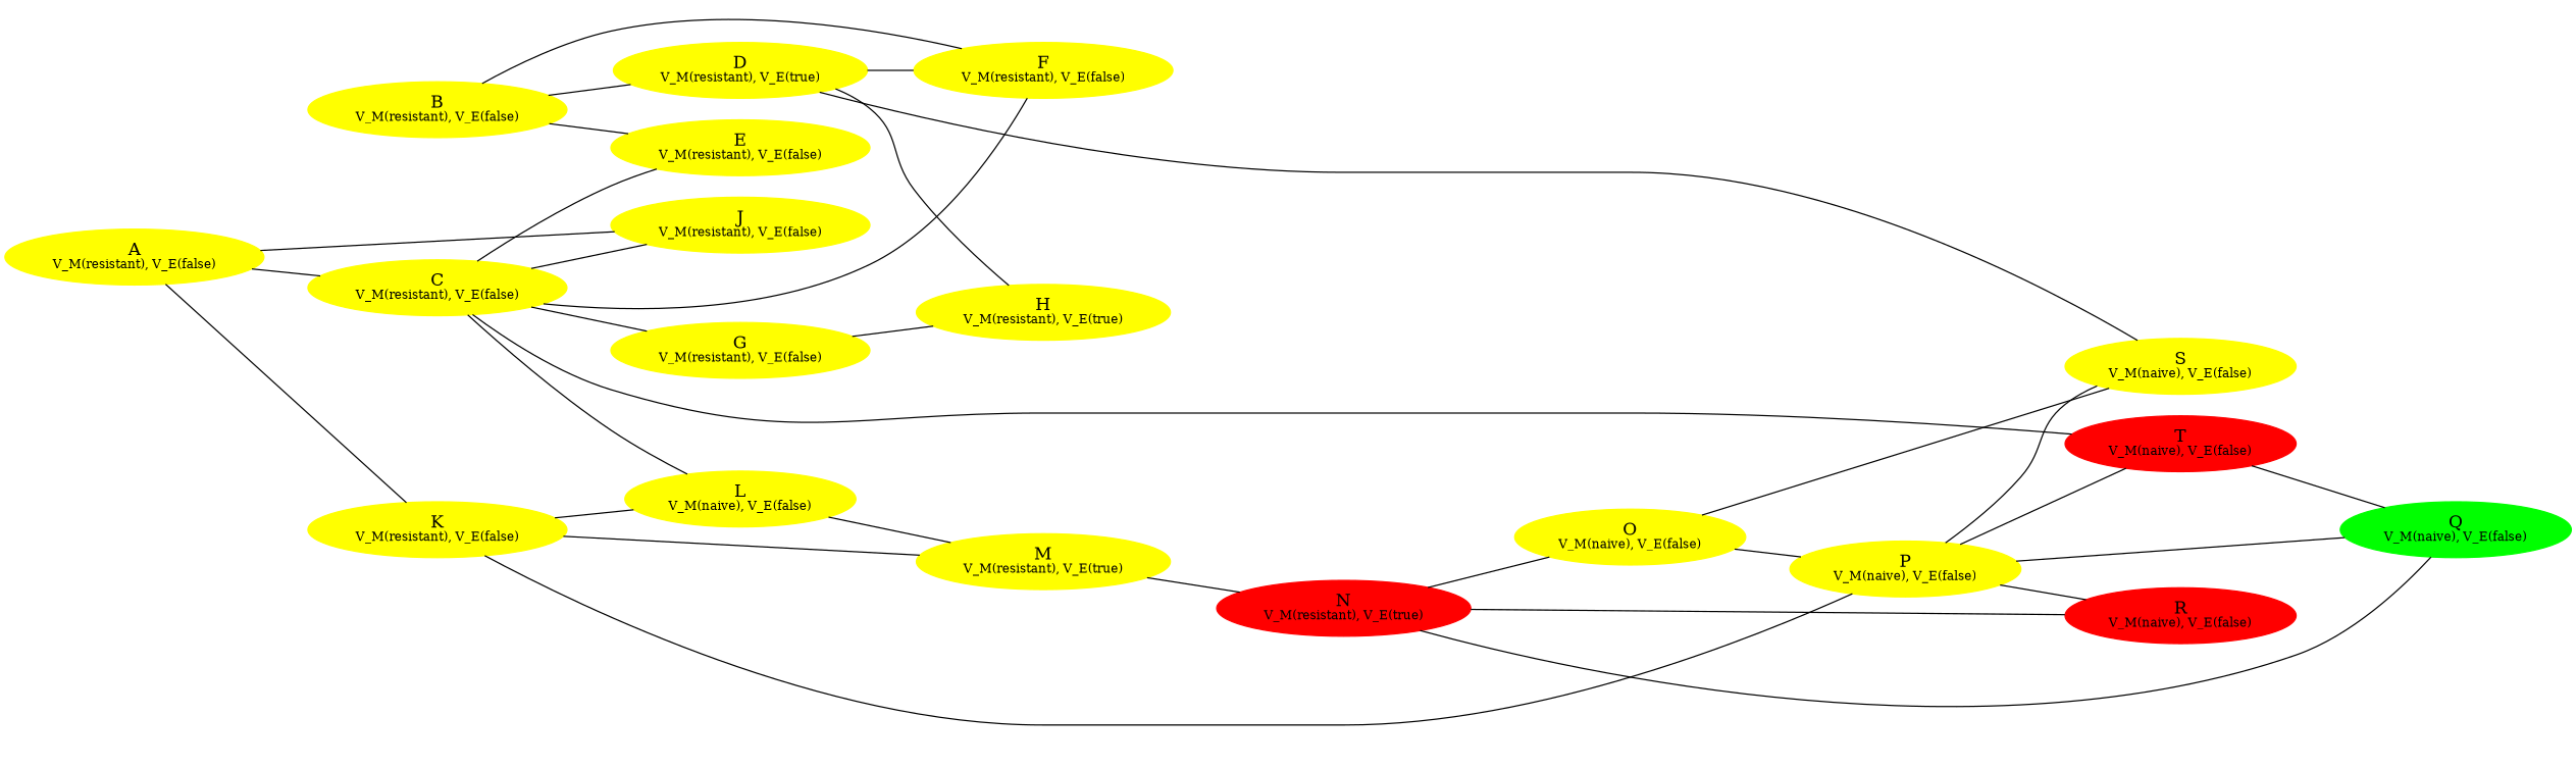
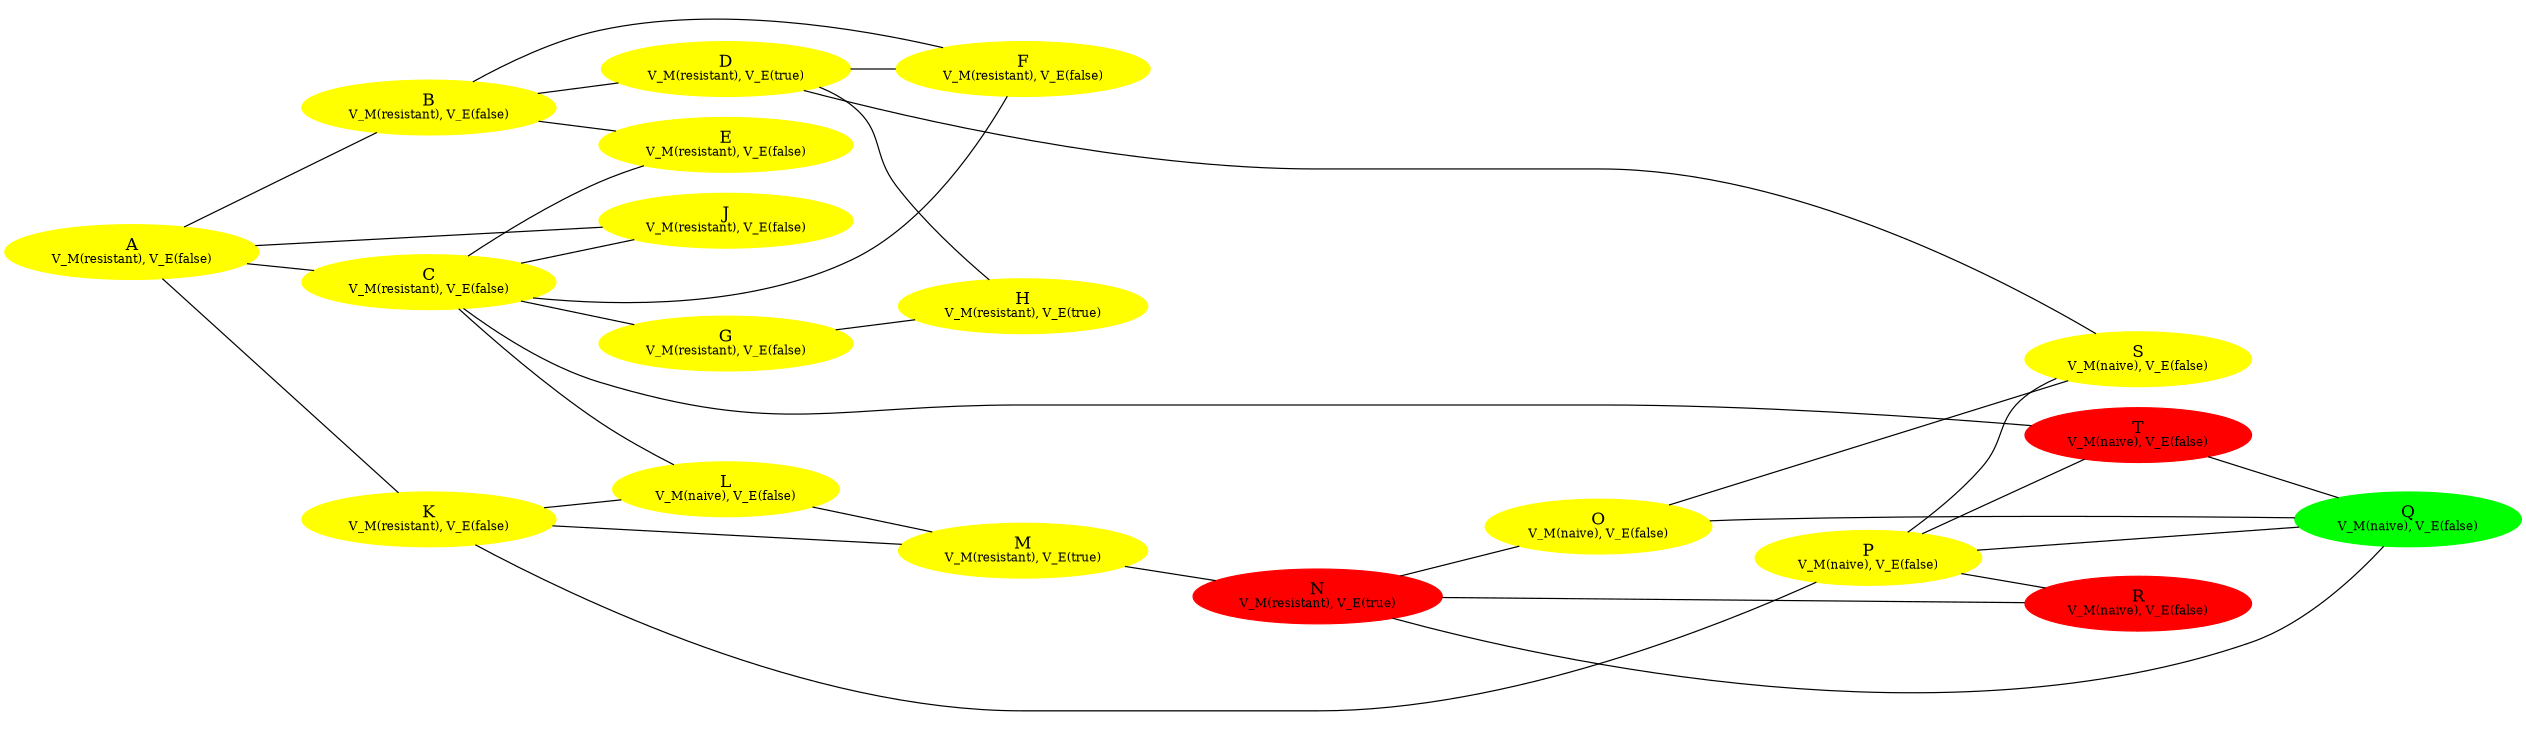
  graph {
    rankdir=LR
    node [color=yellow style=filled]
    n1 [label=<A<BR /><FONT POINT-SIZE="10">V_M(resistant), V_E(false)</FONT>>]
    n2 [label=<B<BR /><FONT POINT-SIZE="10">V_M(resistant), V_E(false)</FONT>>]
    n3 [label=<C<BR /><FONT POINT-SIZE="10">V_M(resistant), V_E(false)</FONT>>]
    n4 [label=<J<BR /><FONT POINT-SIZE="10">V_M(resistant), V_E(false)</FONT>>]
    n5 [label=<K<BR /><FONT POINT-SIZE="10">V_M(resistant), V_E(false)</FONT>>]
    n6 [label=<D<BR /><FONT POINT-SIZE="10">V_M(resistant), V_E(true)</FONT>>]
    n7 [label=<E<BR /><FONT POINT-SIZE="10">V_M(resistant), V_E(false)</FONT>>]
    n8 [label=<F<BR /><FONT POINT-SIZE="10">V_M(resistant), V_E(false)</FONT>>]
    n9 [label=<G<BR /><FONT POINT-SIZE="10">V_M(resistant), V_E(false)</FONT>>]
    n10 [label=<L<BR /><FONT POINT-SIZE="10">V_M(naive), V_E(false)</FONT>>]
    n11 [color=red label=<T<BR /><FONT POINT-SIZE="10">V_M(naive), V_E(false)</FONT>>]
    n12 [label=<M<BR /><FONT POINT-SIZE="10">V_M(resistant), V_E(true)</FONT>>]
    n13 [label=<P<BR /><FONT POINT-SIZE="10">V_M(naive), V_E(false)</FONT>>]
    n14 [label=<H<BR /><FONT POINT-SIZE="10">V_M(resistant), V_E(true)</FONT>>]
    n15 [label=<S<BR /><FONT POINT-SIZE="10">V_M(naive), V_E(false)</FONT>>]
    n16 [color=green label=<Q<BR /><FONT POINT-SIZE="10">V_M(naive), V_E(false)</FONT>>]
    n17 [color=red label=<N<BR /><FONT POINT-SIZE="10">V_M(resistant), V_E(true)</FONT>>]
    n18 [color=red label=<R<BR /><FONT POINT-SIZE="10">V_M(naive), V_E(false)</FONT>>]
    n19 [label=<O<BR /><FONT POINT-SIZE="10">V_M(naive), V_E(false)</FONT>>]
+   n1 -- n2
    n1 -- n3
    n1 -- n4
    n1 -- n5
    n2 -- n6
    n2 -- n7
    n2 -- n8
    n3 -- n4
    n3 -- n7
    n3 -- n8
    n3 -- n9
    n3 -- n10
    n3 -- n11
    n5 -- n10
    n5 -- n12
    n5 -- n13
    n6 -- n8
    n6 -- n14
    n6 -- n15
    n9 -- n14
    n10 -- n12
    n11 -- n16
    n12 -- n17
    n13 -- n11
    n13 -- n15
    n13 -- n16
    n13 -- n18
    n17 -- n16
    n17 -- n18
    n17 -- n19
    n19 -- n15
-   n19 -- n13
+   n19 -- n16
  }
